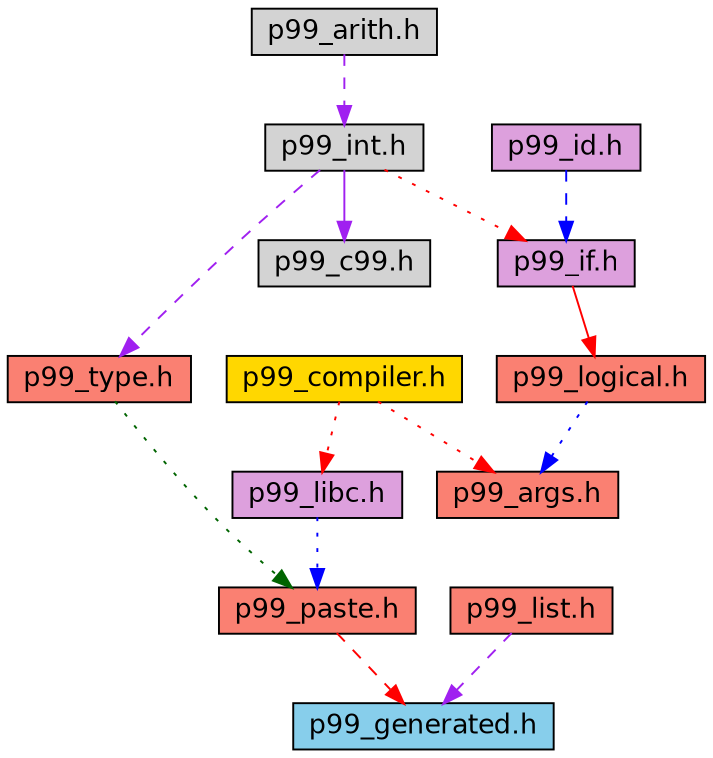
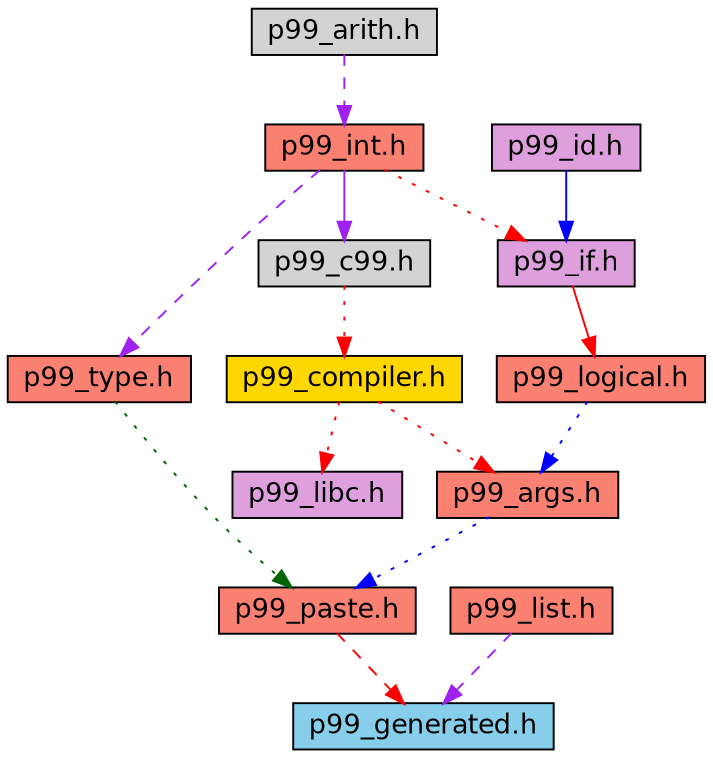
  digraph {
    node [color=black fillcolor=salmon fontname=Helvetica fontsize=14 shape=record style=filled]
    edge [color=red fontname=Helvetica fontsize=14 labelfontname=Helvetica labelfontsize=14 style=dotted]
    n1 [fillcolor=lightgrey fontcolor=black height=0.2 label="p99_arith.h" width=0.4]
-   n2 [fillcolor=lightgrey height=0.2 label="p99_int.h" width=0.4]
+   n2 [height=0.2 label="p99_int.h" width=0.4]
    n3 [fillcolor=lightgrey height=0.2 label="p99_c99.h" width=0.4]
    n4 [height=0.2 label="p99_type.h" width=0.4]
    n5 [fillcolor=plum height=0.2 label="p99_if.h" width=0.4]
    n6 [fillcolor=gold height=0.2 label="p99_compiler.h" width=0.4]
    n7 [fillcolor=plum height=0.2 label="p99_id.h" width=0.4]
    n8 [height=0.2 label="p99_paste.h" width=0.4]
    n9 [height=0.2 label="p99_args.h" width=0.4]
    n10 [fillcolor=plum height=0.2 label="p99_libc.h" width=0.4]
    n11 [fillcolor=skyblue height=0.2 label="p99_generated.h" width=0.4]
    n12 [height=0.2 label="p99_logical.h" width=0.4]
    n13 [height=0.2 label="p99_list.h" width=0.4]
    n1 -> n2 [color=purple style=dashed]
    n2 -> n3 [color=purple style=solid]
    n2 -> n4 [color=purple style=dashed]
    n2 -> n5
+   n3 -> n6
    n4 -> n8 [color=darkgreen]
    n5 -> n12 [style=solid]
    n6 -> n9
    n6 -> n10
-   n7 -> n5 [color=blue style=dashed]
+   n7 -> n5 [color=blue style=solid]
    n8 -> n11 [style=dashed]
-   n10 -> n8 [color=blue]
+   n9 -> n8 [color=blue]
    n12 -> n9 [color=blue]
    n13 -> n11 [color=purple style=dashed]
  }
